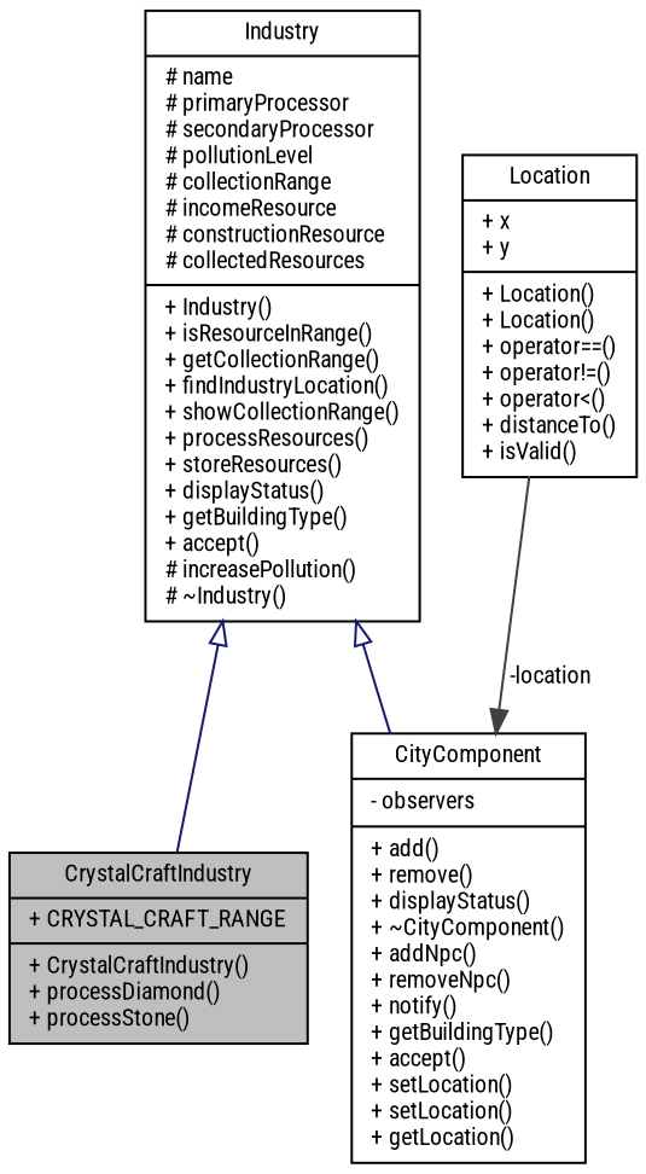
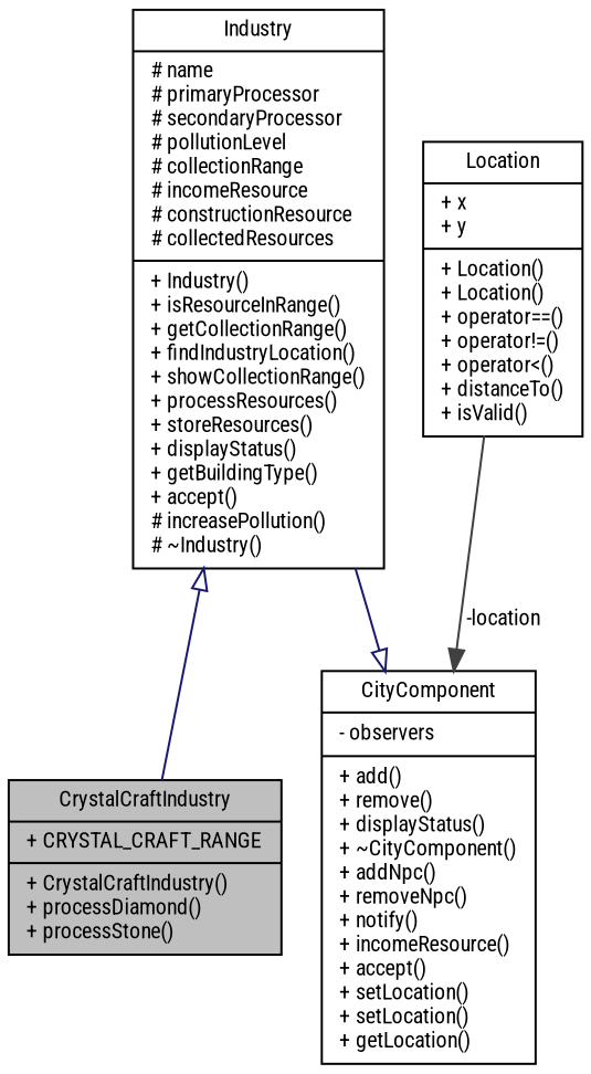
  digraph {
    fontname="Roboto Condensed"
    node [color=black fillcolor=white fontname="Roboto Condensed" fontsize=10 shape=record style=filled]
    edge [arrowtail=onormal color=midnightblue dir=back fontname="Roboto Condensed" fontsize=10 labelfontname=Helvetica labelfontsize=10 style=solid]
    n1 [fillcolor=grey75 fontcolor=black height=0.2 label="{CrystalCraftIndustry\n|+ CRYSTAL_CRAFT_RANGE\l|+ CrystalCraftIndustry()\l+ processDiamond()\l+ processStone()\l}" width=0.4]
    n2 [height=0.2 label="{Industry\n|# name\l# primaryProcessor\l# secondaryProcessor\l# pollutionLevel\l# collectionRange\l# incomeResource\l# constructionResource\l# collectedResources\l|+ Industry()\l+ isResourceInRange()\l+ getCollectionRange()\l+ findIndustryLocation()\l+ showCollectionRange()\l+ processResources()\l+ storeResources()\l+ displayStatus()\l+ getBuildingType()\l+ accept()\l# increasePollution()\l# ~Industry()\l}" width=0.4]
-   n3 [height=0.2 label="{CityComponent\n|- observers\l|+ add()\l+ remove()\l+ displayStatus()\l+ ~CityComponent()\l+ addNpc()\l+ removeNpc()\l+ notify()\l+ getBuildingType()\l+ accept()\l+ setLocation()\l+ setLocation()\l+ getLocation()\l}" width=0.4]
+   n3 [height=0.2 label="{CityComponent\n|- observers\l|+ add()\l+ remove()\l+ displayStatus()\l+ ~CityComponent()\l+ addNpc()\l+ removeNpc()\l+ notify()\l+ incomeResource()\l+ accept()\l+ setLocation()\l+ setLocation()\l+ getLocation()\l}" width=0.4]
    n4 [height=0.2 label="{Location\n|+ x\l+ y\l|+ Location()\l+ Location()\l+ operator==()\l+ operator!=()\l+ operator\<()\l+ distanceTo()\l+ isValid()\l}" width=0.4]
    n2 -> n1
-   n2 -> n3
+   n3 -> n2
    n4 -> n3 [arrowhead=normal color=grey25 label=" -location" arrowtail="" dir=""]
  }
